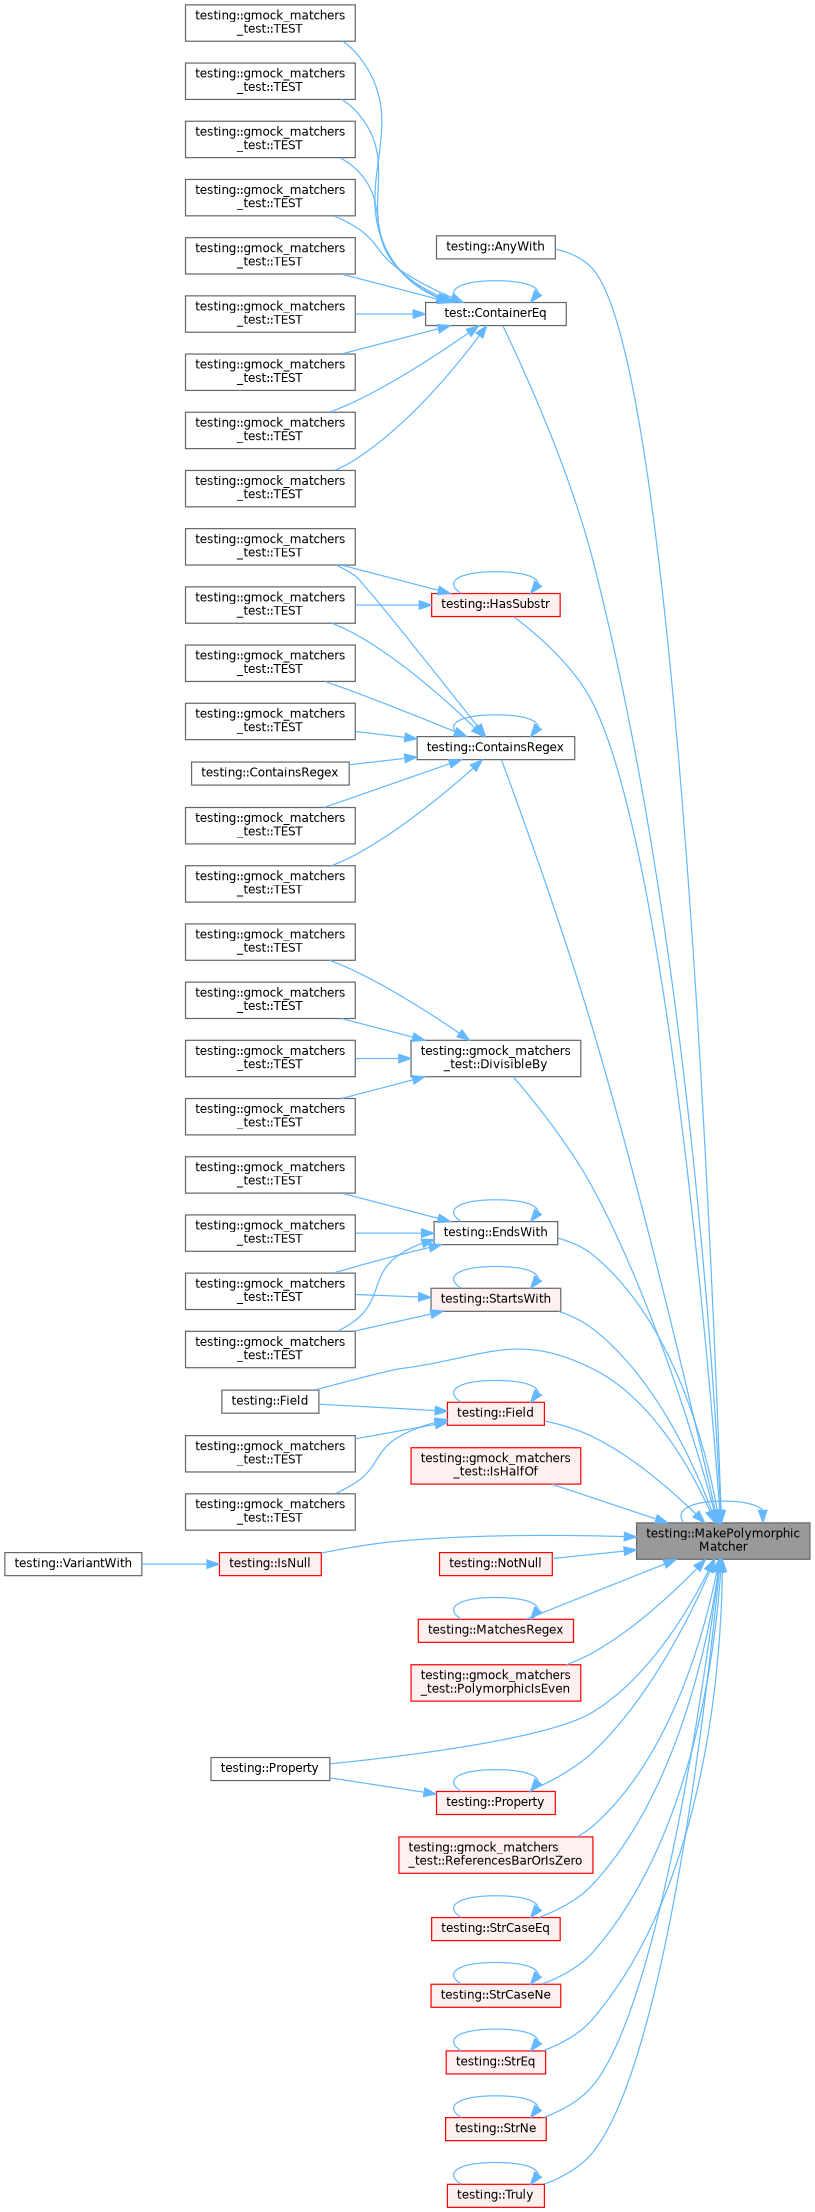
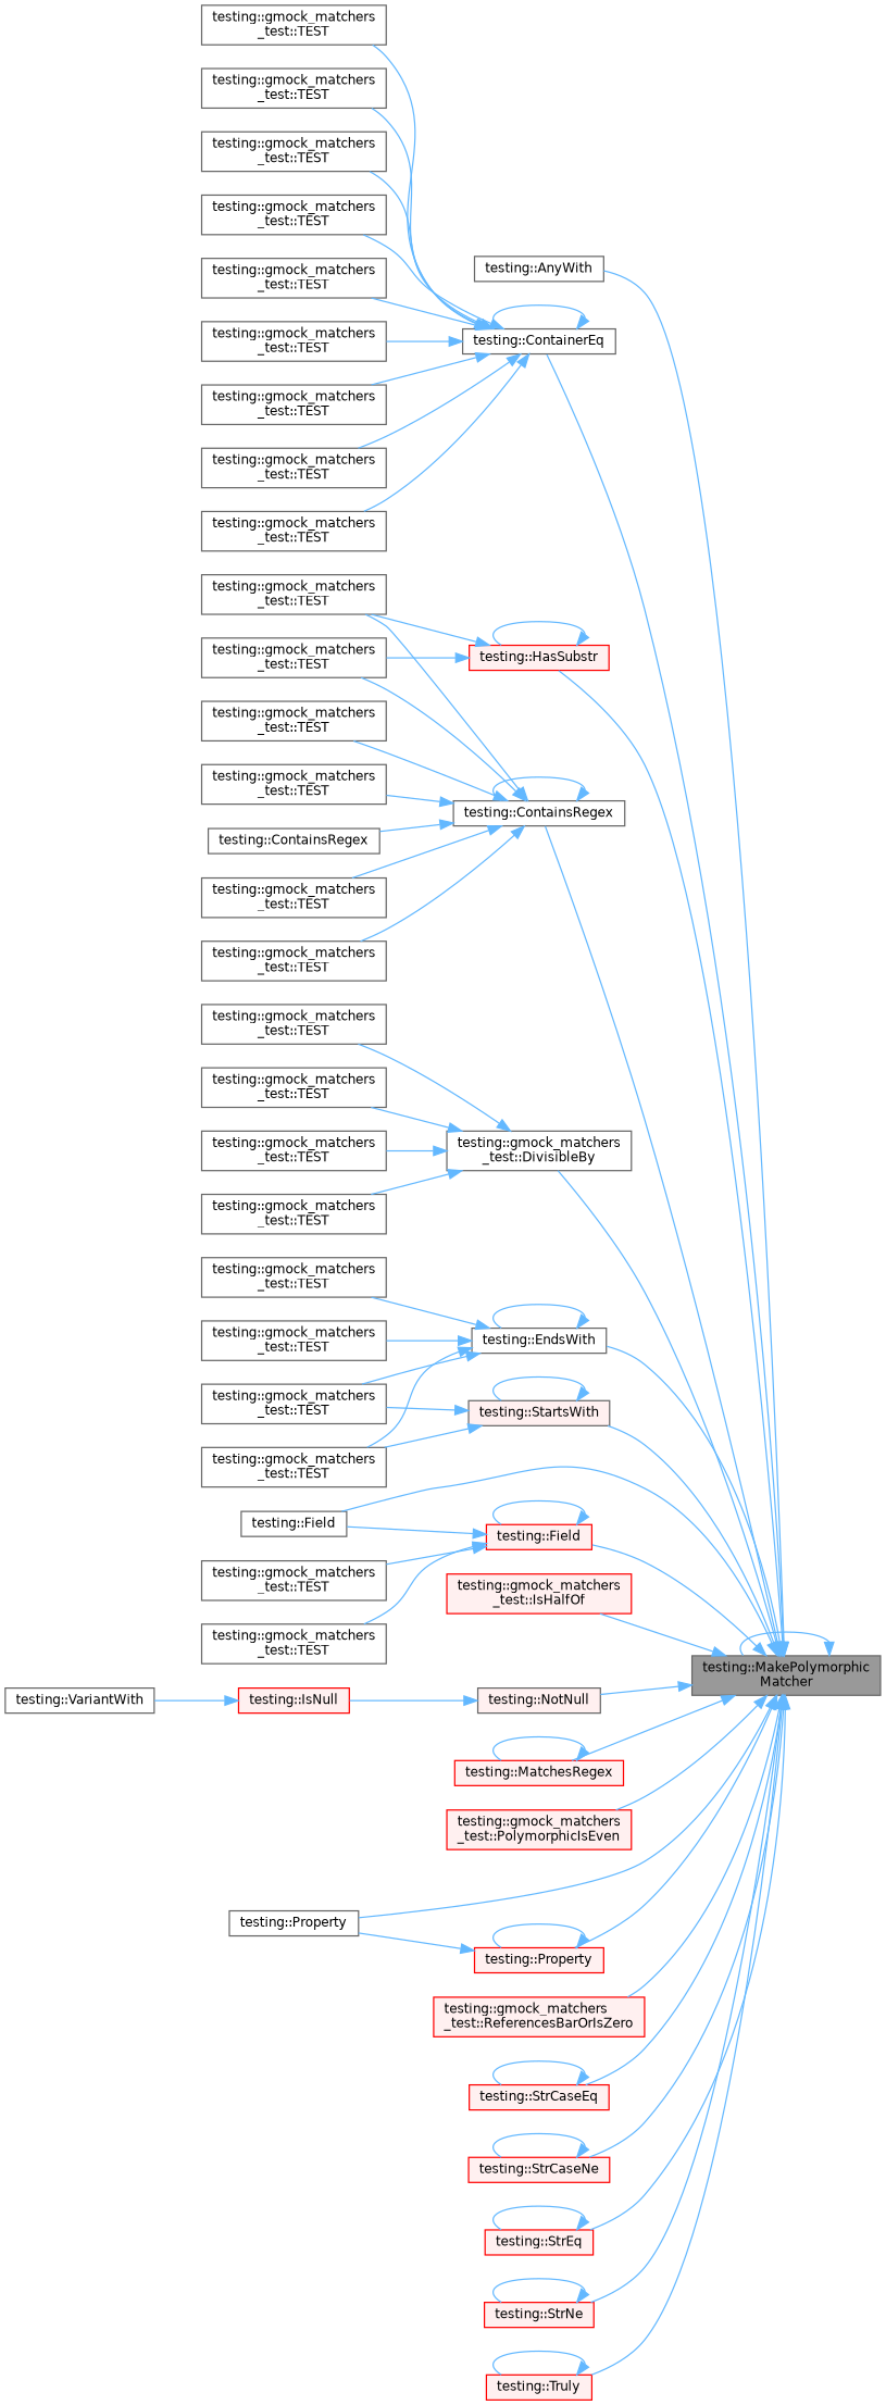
  digraph {
    rankdir=RL
    node [color=grey40 fillcolor=white fontname=Helvetica fontsize=10 shape=box style=filled]
    edge [color=steelblue1 dir=back fontname=Helvetica fontsize=10 labelfontname=Helvetica labelfontsize=10 style=solid]
    n1 [color=gray40 fillcolor=grey60 fontcolor=black height=0.2 label="testing::MakePolymorphic\lMatcher" width=0.4]
    n2 [height=0.2 label="testing::AnyWith" width=0.4]
-   n3 [height=0.2 label="test::ContainerEq" width=0.4]
+   n3 [height=0.2 label="testing::ContainerEq" width=0.4]
    n4 [height=0.2 label="testing::ContainsRegex" width=0.4]
    n5 [height=0.2 label="testing::gmock_matchers\l_test::DivisibleBy" width=0.4]
    n6 [height=0.2 label="testing::EndsWith" width=0.4]
    n7 [height=0.2 label="testing::Field" width=0.4]
    n8 [color=red fillcolor="#FFF0F0" height=0.2 label="testing::Field" width=0.4]
    n9 [color=red fillcolor="#FFF0F0" height=0.2 label="testing::HasSubstr" width=0.4]
    n10 [color=red fillcolor="#FFF0F0" height=0.2 label="testing::gmock_matchers\l_test::IsHalfOf" width=0.4]
    n11 [color=red fillcolor="#FFF0F0" height=0.2 label="testing::IsNull" width=0.4]
    n12 [color=red fillcolor="#FFF0F0" height=0.2 label="testing::MatchesRegex" width=0.4]
-   n13 [color=red fillcolor="#FFF0F0" height=0.2 label="testing::NotNull" width=0.4]
+   n13 [fillcolor="#FFF0F0" height=0.2 label="testing::NotNull" width=0.4]
    n14 [color=red fillcolor="#FFF0F0" height=0.2 label="testing::gmock_matchers\l_test::PolymorphicIsEven" width=0.4]
    n15 [height=0.2 label="testing::Property" width=0.4]
    n16 [color=red fillcolor="#FFF0F0" height=0.2 label="testing::Property" width=0.4]
    n17 [color=red fillcolor="#FFF0F0" height=0.2 label="testing::gmock_matchers\l_test::ReferencesBarOrIsZero" width=0.4]
    n18 [fillcolor="#FFF0F0" height=0.2 label="testing::StartsWith" width=0.4]
    n19 [color=red fillcolor="#FFF0F0" height=0.2 label="testing::StrCaseEq" width=0.4]
    n20 [color=red fillcolor="#FFF0F0" height=0.2 label="testing::StrCaseNe" width=0.4]
    n21 [color=red fillcolor="#FFF0F0" height=0.2 label="testing::StrEq" width=0.4]
    n22 [color=red fillcolor="#FFF0F0" height=0.2 label="testing::StrNe" width=0.4]
    n23 [color=red fillcolor="#FFF0F0" height=0.2 label="testing::Truly" width=0.4]
    n24 [height=0.2 label="testing::gmock_matchers\l_test::TEST" width=0.4]
    n25 [height=0.2 label="testing::gmock_matchers\l_test::TEST" width=0.4]
    n26 [height=0.2 label="testing::gmock_matchers\l_test::TEST" width=0.4]
    n27 [height=0.2 label="testing::gmock_matchers\l_test::TEST" width=0.4]
    n28 [height=0.2 label="testing::gmock_matchers\l_test::TEST" width=0.4]
    n29 [height=0.2 label="testing::gmock_matchers\l_test::TEST" width=0.4]
    n30 [height=0.2 label="testing::gmock_matchers\l_test::TEST" width=0.4]
    n31 [height=0.2 label="testing::gmock_matchers\l_test::TEST" width=0.4]
    n32 [height=0.2 label="testing::gmock_matchers\l_test::TEST" width=0.4]
    n33 [height=0.2 label="testing::ContainsRegex" width=0.4]
    n34 [height=0.2 label="testing::gmock_matchers\l_test::TEST" width=0.4]
    n35 [height=0.2 label="testing::gmock_matchers\l_test::TEST" width=0.4]
    n36 [height=0.2 label="testing::gmock_matchers\l_test::TEST" width=0.4]
    n37 [height=0.2 label="testing::gmock_matchers\l_test::TEST" width=0.4]
    n38 [height=0.2 label="testing::gmock_matchers\l_test::TEST" width=0.4]
    n39 [height=0.2 label="testing::gmock_matchers\l_test::TEST" width=0.4]
    n40 [height=0.2 label="testing::gmock_matchers\l_test::TEST" width=0.4]
    n41 [height=0.2 label="testing::gmock_matchers\l_test::TEST" width=0.4]
    n42 [height=0.2 label="testing::gmock_matchers\l_test::TEST" width=0.4]
    n43 [height=0.2 label="testing::gmock_matchers\l_test::TEST" width=0.4]
    n44 [height=0.2 label="testing::gmock_matchers\l_test::TEST" width=0.4]
    n45 [height=0.2 label="testing::gmock_matchers\l_test::TEST" width=0.4]
    n46 [height=0.2 label="testing::gmock_matchers\l_test::TEST" width=0.4]
    n47 [height=0.2 label="testing::gmock_matchers\l_test::TEST" width=0.4]
    n48 [height=0.2 label="testing::gmock_matchers\l_test::TEST" width=0.4]
    n49 [height=0.2 label="testing::gmock_matchers\l_test::TEST" width=0.4]
    n50 [height=0.2 label="testing::VariantWith" width=0.4]
    n1 -> n1
    n1 -> n2
    n1 -> n3
    n1 -> n4
    n1 -> n5
    n1 -> n6
    n1 -> n7
    n1 -> n8
    n1 -> n9
    n1 -> n10
-   n1 -> n11
+   n13 -> n11
    n1 -> n12
    n1 -> n13
    n1 -> n14
    n1 -> n15
    n1 -> n16
    n1 -> n17
    n1 -> n18
    n1 -> n19
    n1 -> n20
    n1 -> n21
    n1 -> n22
    n1 -> n23
    n3 -> n3
    n3 -> n24
    n3 -> n25
    n3 -> n26
    n3 -> n27
    n3 -> n28
    n3 -> n29
    n3 -> n30
    n3 -> n31
    n3 -> n32
    n4 -> n4
    n4 -> n33
    n4 -> n34
    n4 -> n35
    n4 -> n36
    n4 -> n37
    n4 -> n38
    n4 -> n39
    n5 -> n40
    n5 -> n41
    n5 -> n42
    n5 -> n43
    n6 -> n6
    n6 -> n44
    n6 -> n45
    n6 -> n46
    n6 -> n47
    n8 -> n7
    n8 -> n8
    n8 -> n48
    n8 -> n49
    n9 -> n9
    n9 -> n35
    n9 -> n39
    n11 -> n50
    n12 -> n12
    n16 -> n15
    n16 -> n16
    n18 -> n18
    n18 -> n46
    n18 -> n47
    n19 -> n19
    n20 -> n20
    n21 -> n21
    n22 -> n22
    n23 -> n23
  }
